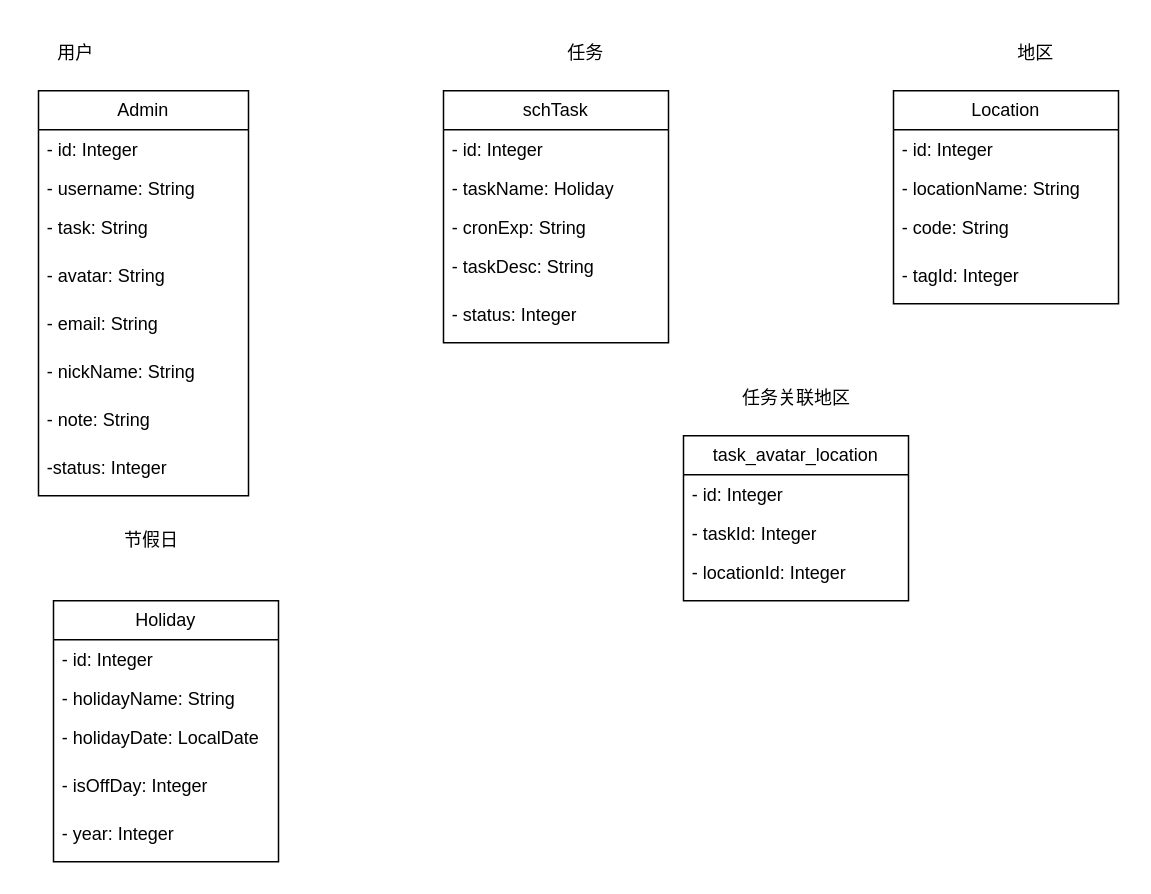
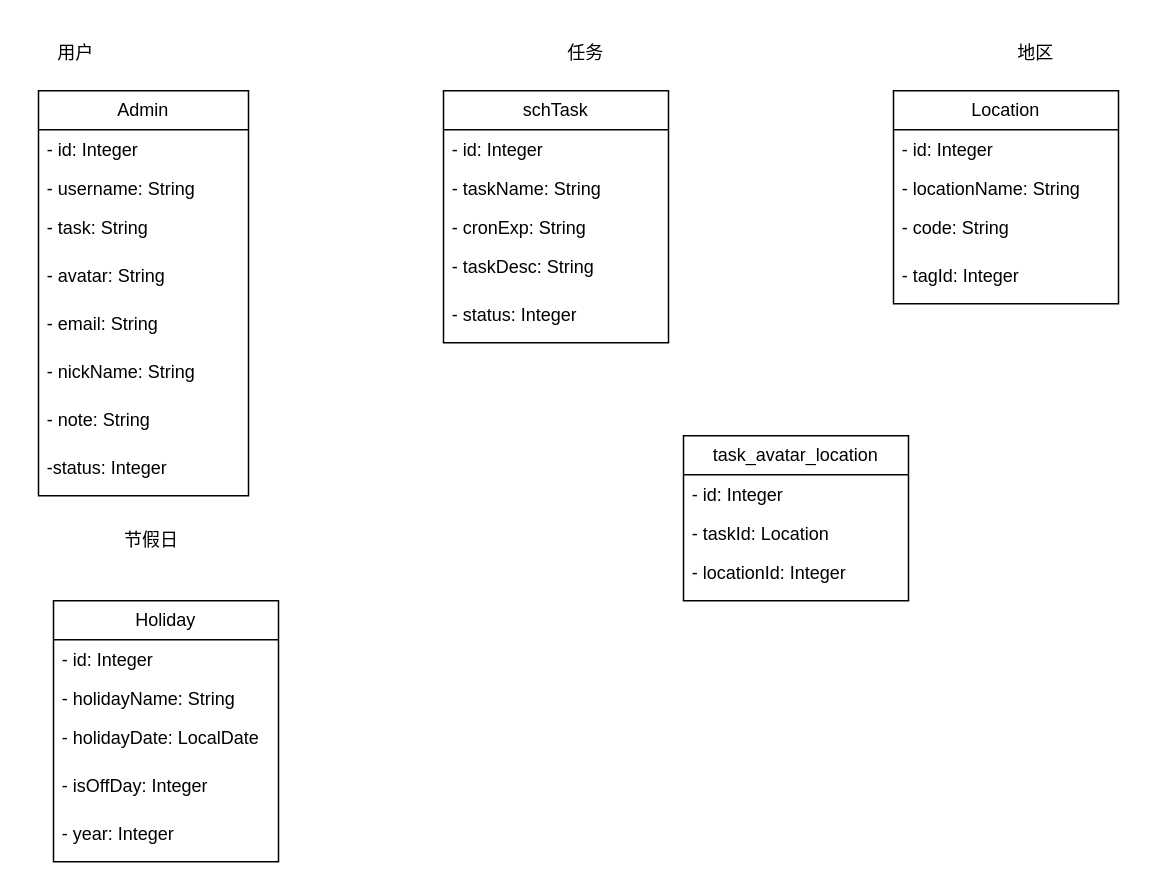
  <mxCell id="0" />
  <mxCell id="1" parent="0" />
  <mxCell id="2" value="Admin" style="swimlane;fontStyle=0;childLayout=stackLayout;horizontal=1;startSize=26;fillColor=none;horizontalStack=0;resizeParent=1;resizeParentMax=0;resizeLast=0;collapsible=1;marginBottom=0;whiteSpace=wrap;html=1;" parent="1" vertex="1"><mxGeometry x="25" y="60" width="140" height="270" as="geometry"><mxRectangle x="70" y="70" width="70" height="30" as="alternateBounds" /></mxGeometry></mxCell>
  <mxCell id="3" value="- id: Integer" style="text;strokeColor=none;fillColor=none;align=left;verticalAlign=top;spacingLeft=4;spacingRight=4;overflow=hidden;rotatable=0;points=[[0,0.5],[1,0.5]];portConstraint=eastwest;whiteSpace=wrap;html=1;" parent="2" vertex="1"><mxGeometry y="26" width="140" height="26" as="geometry" /></mxCell>
  <mxCell id="4" value="- username: String" style="text;strokeColor=none;fillColor=none;align=left;verticalAlign=top;spacingLeft=4;spacingRight=4;overflow=hidden;rotatable=0;points=[[0,0.5],[1,0.5]];portConstraint=eastwest;whiteSpace=wrap;html=1;" parent="2" vertex="1"><mxGeometry y="52" width="140" height="26" as="geometry" /></mxCell>
  <mxCell id="5" value="- task: String" style="text;strokeColor=none;fillColor=none;align=left;verticalAlign=top;spacingLeft=4;spacingRight=4;overflow=hidden;rotatable=0;points=[[0,0.5],[1,0.5]];portConstraint=eastwest;whiteSpace=wrap;html=1;" parent="2" vertex="1"><mxGeometry y="78" width="140" height="32" as="geometry" /></mxCell>
  <mxCell id="6" value="- avatar: String" style="text;strokeColor=none;fillColor=none;align=left;verticalAlign=top;spacingLeft=4;spacingRight=4;overflow=hidden;rotatable=0;points=[[0,0.5],[1,0.5]];portConstraint=eastwest;whiteSpace=wrap;html=1;" parent="2" vertex="1"><mxGeometry y="110" width="140" height="32" as="geometry" /></mxCell>
  <mxCell id="7" value="- email: String" style="text;strokeColor=none;fillColor=none;align=left;verticalAlign=top;spacingLeft=4;spacingRight=4;overflow=hidden;rotatable=0;points=[[0,0.5],[1,0.5]];portConstraint=eastwest;whiteSpace=wrap;html=1;" parent="2" vertex="1"><mxGeometry y="142" width="140" height="32" as="geometry" /></mxCell>
  <mxCell id="8" value="- nickName: String" style="text;strokeColor=none;fillColor=none;align=left;verticalAlign=top;spacingLeft=4;spacingRight=4;overflow=hidden;rotatable=0;points=[[0,0.5],[1,0.5]];portConstraint=eastwest;whiteSpace=wrap;html=1;" parent="2" vertex="1"><mxGeometry y="174" width="140" height="32" as="geometry" /></mxCell>
  <mxCell id="9" value="- note: String" style="text;strokeColor=none;fillColor=none;align=left;verticalAlign=top;spacingLeft=4;spacingRight=4;overflow=hidden;rotatable=0;points=[[0,0.5],[1,0.5]];portConstraint=eastwest;whiteSpace=wrap;html=1;" parent="2" vertex="1"><mxGeometry y="206" width="140" height="32" as="geometry" /></mxCell>
  <mxCell id="10" value="-status: Integer" style="text;strokeColor=none;fillColor=none;align=left;verticalAlign=top;spacingLeft=4;spacingRight=4;overflow=hidden;rotatable=0;points=[[0,0.5],[1,0.5]];portConstraint=eastwest;whiteSpace=wrap;html=1;" parent="2" vertex="1"><mxGeometry y="238" width="140" height="32" as="geometry" /></mxCell>
  <mxCell id="11" value="Holiday" style="swimlane;fontStyle=0;childLayout=stackLayout;horizontal=1;startSize=26;fillColor=none;horizontalStack=0;resizeParent=1;resizeParentMax=0;resizeLast=0;collapsible=1;marginBottom=0;whiteSpace=wrap;html=1;" parent="1" vertex="1"><mxGeometry x="35" y="400" width="150" height="174" as="geometry"><mxRectangle x="70" y="70" width="70" height="30" as="alternateBounds" /></mxGeometry></mxCell>
  <mxCell id="12" value="- id: Integer" style="text;strokeColor=none;fillColor=none;align=left;verticalAlign=top;spacingLeft=4;spacingRight=4;overflow=hidden;rotatable=0;points=[[0,0.5],[1,0.5]];portConstraint=eastwest;whiteSpace=wrap;html=1;" parent="11" vertex="1"><mxGeometry y="26" width="150" height="26" as="geometry" /></mxCell>
  <mxCell id="13" value="- holidayName: String" style="text;strokeColor=none;fillColor=none;align=left;verticalAlign=top;spacingLeft=4;spacingRight=4;overflow=hidden;rotatable=0;points=[[0,0.5],[1,0.5]];portConstraint=eastwest;whiteSpace=wrap;html=1;" parent="11" vertex="1"><mxGeometry y="52" width="150" height="26" as="geometry" /></mxCell>
  <mxCell id="14" value="- holidayDate: LocalDate" style="text;strokeColor=none;fillColor=none;align=left;verticalAlign=top;spacingLeft=4;spacingRight=4;overflow=hidden;rotatable=0;points=[[0,0.5],[1,0.5]];portConstraint=eastwest;whiteSpace=wrap;html=1;" parent="11" vertex="1"><mxGeometry y="78" width="150" height="32" as="geometry" /></mxCell>
  <mxCell id="15" value="- isOffDay: Integer" style="text;strokeColor=none;fillColor=none;align=left;verticalAlign=top;spacingLeft=4;spacingRight=4;overflow=hidden;rotatable=0;points=[[0,0.5],[1,0.5]];portConstraint=eastwest;whiteSpace=wrap;html=1;" parent="11" vertex="1"><mxGeometry y="110" width="150" height="32" as="geometry" /></mxCell>
  <mxCell id="16" value="- year: Integer" style="text;strokeColor=none;fillColor=none;align=left;verticalAlign=top;spacingLeft=4;spacingRight=4;overflow=hidden;rotatable=0;points=[[0,0.5],[1,0.5]];portConstraint=eastwest;whiteSpace=wrap;html=1;" parent="11" vertex="1"><mxGeometry y="142" width="150" height="32" as="geometry" /></mxCell>
  <mxCell id="17" value="schTask" style="swimlane;fontStyle=0;childLayout=stackLayout;horizontal=1;startSize=26;fillColor=none;horizontalStack=0;resizeParent=1;resizeParentMax=0;resizeLast=0;collapsible=1;marginBottom=0;whiteSpace=wrap;html=1;" parent="1" vertex="1"><mxGeometry x="295" y="60" width="150" height="168" as="geometry"><mxRectangle x="70" y="70" width="70" height="30" as="alternateBounds" /></mxGeometry></mxCell>
  <mxCell id="18" value="- id: Integer" style="text;strokeColor=none;fillColor=none;align=left;verticalAlign=top;spacingLeft=4;spacingRight=4;overflow=hidden;rotatable=0;points=[[0,0.5],[1,0.5]];portConstraint=eastwest;whiteSpace=wrap;html=1;" parent="17" vertex="1"><mxGeometry y="26" width="150" height="26" as="geometry" /></mxCell>
- <mxCell id="19" value="- taskName: Holiday" style="text;strokeColor=none;fillColor=none;align=left;verticalAlign=top;spacingLeft=4;spacingRight=4;overflow=hidden;rotatable=0;points=[[0,0.5],[1,0.5]];portConstraint=eastwest;whiteSpace=wrap;html=1;" parent="17" vertex="1"><mxGeometry y="52" width="150" height="26" as="geometry" /></mxCell>
+ <mxCell id="19" value="- taskName: String" style="text;strokeColor=none;fillColor=none;align=left;verticalAlign=top;spacingLeft=4;spacingRight=4;overflow=hidden;rotatable=0;points=[[0,0.5],[1,0.5]];portConstraint=eastwest;whiteSpace=wrap;html=1;" parent="17" vertex="1"><mxGeometry y="52" width="150" height="26" as="geometry" /></mxCell>
  <mxCell id="20" value="- cronExp: String" style="text;strokeColor=none;fillColor=none;align=left;verticalAlign=top;spacingLeft=4;spacingRight=4;overflow=hidden;rotatable=0;points=[[0,0.5],[1,0.5]];portConstraint=eastwest;whiteSpace=wrap;html=1;" parent="17" vertex="1"><mxGeometry y="78" width="150" height="26" as="geometry" /></mxCell>
  <mxCell id="21" value="- taskDesc: String" style="text;strokeColor=none;fillColor=none;align=left;verticalAlign=top;spacingLeft=4;spacingRight=4;overflow=hidden;rotatable=0;points=[[0,0.5],[1,0.5]];portConstraint=eastwest;whiteSpace=wrap;html=1;" parent="17" vertex="1"><mxGeometry y="104" width="150" height="32" as="geometry" /></mxCell>
  <mxCell id="22" value="- status: Integer" style="text;strokeColor=none;fillColor=none;align=left;verticalAlign=top;spacingLeft=4;spacingRight=4;overflow=hidden;rotatable=0;points=[[0,0.5],[1,0.5]];portConstraint=eastwest;whiteSpace=wrap;html=1;" parent="17" vertex="1"><mxGeometry y="136" width="150" height="32" as="geometry" /></mxCell>
  <mxCell id="23" value="Location" style="swimlane;fontStyle=0;childLayout=stackLayout;horizontal=1;startSize=26;fillColor=none;horizontalStack=0;resizeParent=1;resizeParentMax=0;resizeLast=0;collapsible=1;marginBottom=0;whiteSpace=wrap;html=1;" parent="1" vertex="1"><mxGeometry x="595" y="60" width="150" height="142" as="geometry"><mxRectangle x="70" y="70" width="70" height="30" as="alternateBounds" /></mxGeometry></mxCell>
  <mxCell id="24" value="- id: Integer" style="text;strokeColor=none;fillColor=none;align=left;verticalAlign=top;spacingLeft=4;spacingRight=4;overflow=hidden;rotatable=0;points=[[0,0.5],[1,0.5]];portConstraint=eastwest;whiteSpace=wrap;html=1;" parent="23" vertex="1"><mxGeometry y="26" width="150" height="26" as="geometry" /></mxCell>
  <mxCell id="25" value="- locationName: String" style="text;strokeColor=none;fillColor=none;align=left;verticalAlign=top;spacingLeft=4;spacingRight=4;overflow=hidden;rotatable=0;points=[[0,0.5],[1,0.5]];portConstraint=eastwest;whiteSpace=wrap;html=1;" parent="23" vertex="1"><mxGeometry y="52" width="150" height="26" as="geometry" /></mxCell>
  <mxCell id="26" value="- code: String" style="text;strokeColor=none;fillColor=none;align=left;verticalAlign=top;spacingLeft=4;spacingRight=4;overflow=hidden;rotatable=0;points=[[0,0.5],[1,0.5]];portConstraint=eastwest;whiteSpace=wrap;html=1;" parent="23" vertex="1"><mxGeometry y="78" width="150" height="32" as="geometry" /></mxCell>
  <mxCell id="27" value="- tagId: Integer" style="text;strokeColor=none;fillColor=none;align=left;verticalAlign=top;spacingLeft=4;spacingRight=4;overflow=hidden;rotatable=0;points=[[0,0.5],[1,0.5]];portConstraint=eastwest;whiteSpace=wrap;html=1;" vertex="1" parent="23"><mxGeometry y="110" width="150" height="32" as="geometry" /></mxCell>
  <mxCell id="28" value="task_avatar_location" style="swimlane;fontStyle=0;childLayout=stackLayout;horizontal=1;startSize=26;fillColor=none;horizontalStack=0;resizeParent=1;resizeParentMax=0;resizeLast=0;collapsible=1;marginBottom=0;whiteSpace=wrap;html=1;" vertex="1" parent="1"><mxGeometry x="455" y="290" width="150" height="110" as="geometry"><mxRectangle x="70" y="70" width="70" height="30" as="alternateBounds" /></mxGeometry></mxCell>
  <mxCell id="29" value="- id: Integer" style="text;strokeColor=none;fillColor=none;align=left;verticalAlign=top;spacingLeft=4;spacingRight=4;overflow=hidden;rotatable=0;points=[[0,0.5],[1,0.5]];portConstraint=eastwest;whiteSpace=wrap;html=1;" vertex="1" parent="28"><mxGeometry y="26" width="150" height="26" as="geometry" /></mxCell>
- <mxCell id="30" value="- taskId: Integer" style="text;strokeColor=none;fillColor=none;align=left;verticalAlign=top;spacingLeft=4;spacingRight=4;overflow=hidden;rotatable=0;points=[[0,0.5],[1,0.5]];portConstraint=eastwest;whiteSpace=wrap;html=1;" vertex="1" parent="28"><mxGeometry y="52" width="150" height="26" as="geometry" /></mxCell>
+ <mxCell id="30" value="- taskId: Location" style="text;strokeColor=none;fillColor=none;align=left;verticalAlign=top;spacingLeft=4;spacingRight=4;overflow=hidden;rotatable=0;points=[[0,0.5],[1,0.5]];portConstraint=eastwest;whiteSpace=wrap;html=1;" vertex="1" parent="28"><mxGeometry y="52" width="150" height="26" as="geometry" /></mxCell>
  <mxCell id="31" value="- locationId: Integer" style="text;strokeColor=none;fillColor=none;align=left;verticalAlign=top;spacingLeft=4;spacingRight=4;overflow=hidden;rotatable=0;points=[[0,0.5],[1,0.5]];portConstraint=eastwest;whiteSpace=wrap;html=1;" vertex="1" parent="28"><mxGeometry y="78" width="150" height="32" as="geometry" /></mxCell>
  <mxCell id="32" value="用户" style="text;html=1;align=center;verticalAlign=middle;whiteSpace=wrap;rounded=0;" vertex="1" parent="1"><mxGeometry x="20" y="20" width="60" height="30" as="geometry" /></mxCell>
  <mxCell id="33" value="任务" style="text;html=1;align=center;verticalAlign=middle;whiteSpace=wrap;rounded=0;" vertex="1" parent="1"><mxGeometry x="360" y="20" width="60" height="30" as="geometry" /></mxCell>
  <mxCell id="34" value="地区" style="text;html=1;align=center;verticalAlign=middle;whiteSpace=wrap;rounded=0;" vertex="1" parent="1"><mxGeometry x="660" y="20" width="60" height="30" as="geometry" /></mxCell>
- <mxCell id="35" value="任务关联地区" style="text;html=1;align=center;verticalAlign=middle;whiteSpace=wrap;rounded=0;" vertex="1" parent="1"><mxGeometry x="487.5" y="250" width="85" height="30" as="geometry" /></mxCell>
  <mxCell id="36" value="节假日" style="text;html=1;align=center;verticalAlign=middle;whiteSpace=wrap;rounded=0;" vertex="1" parent="1"><mxGeometry x="57.5" y="345" width="85" height="30" as="geometry" /></mxCell>
